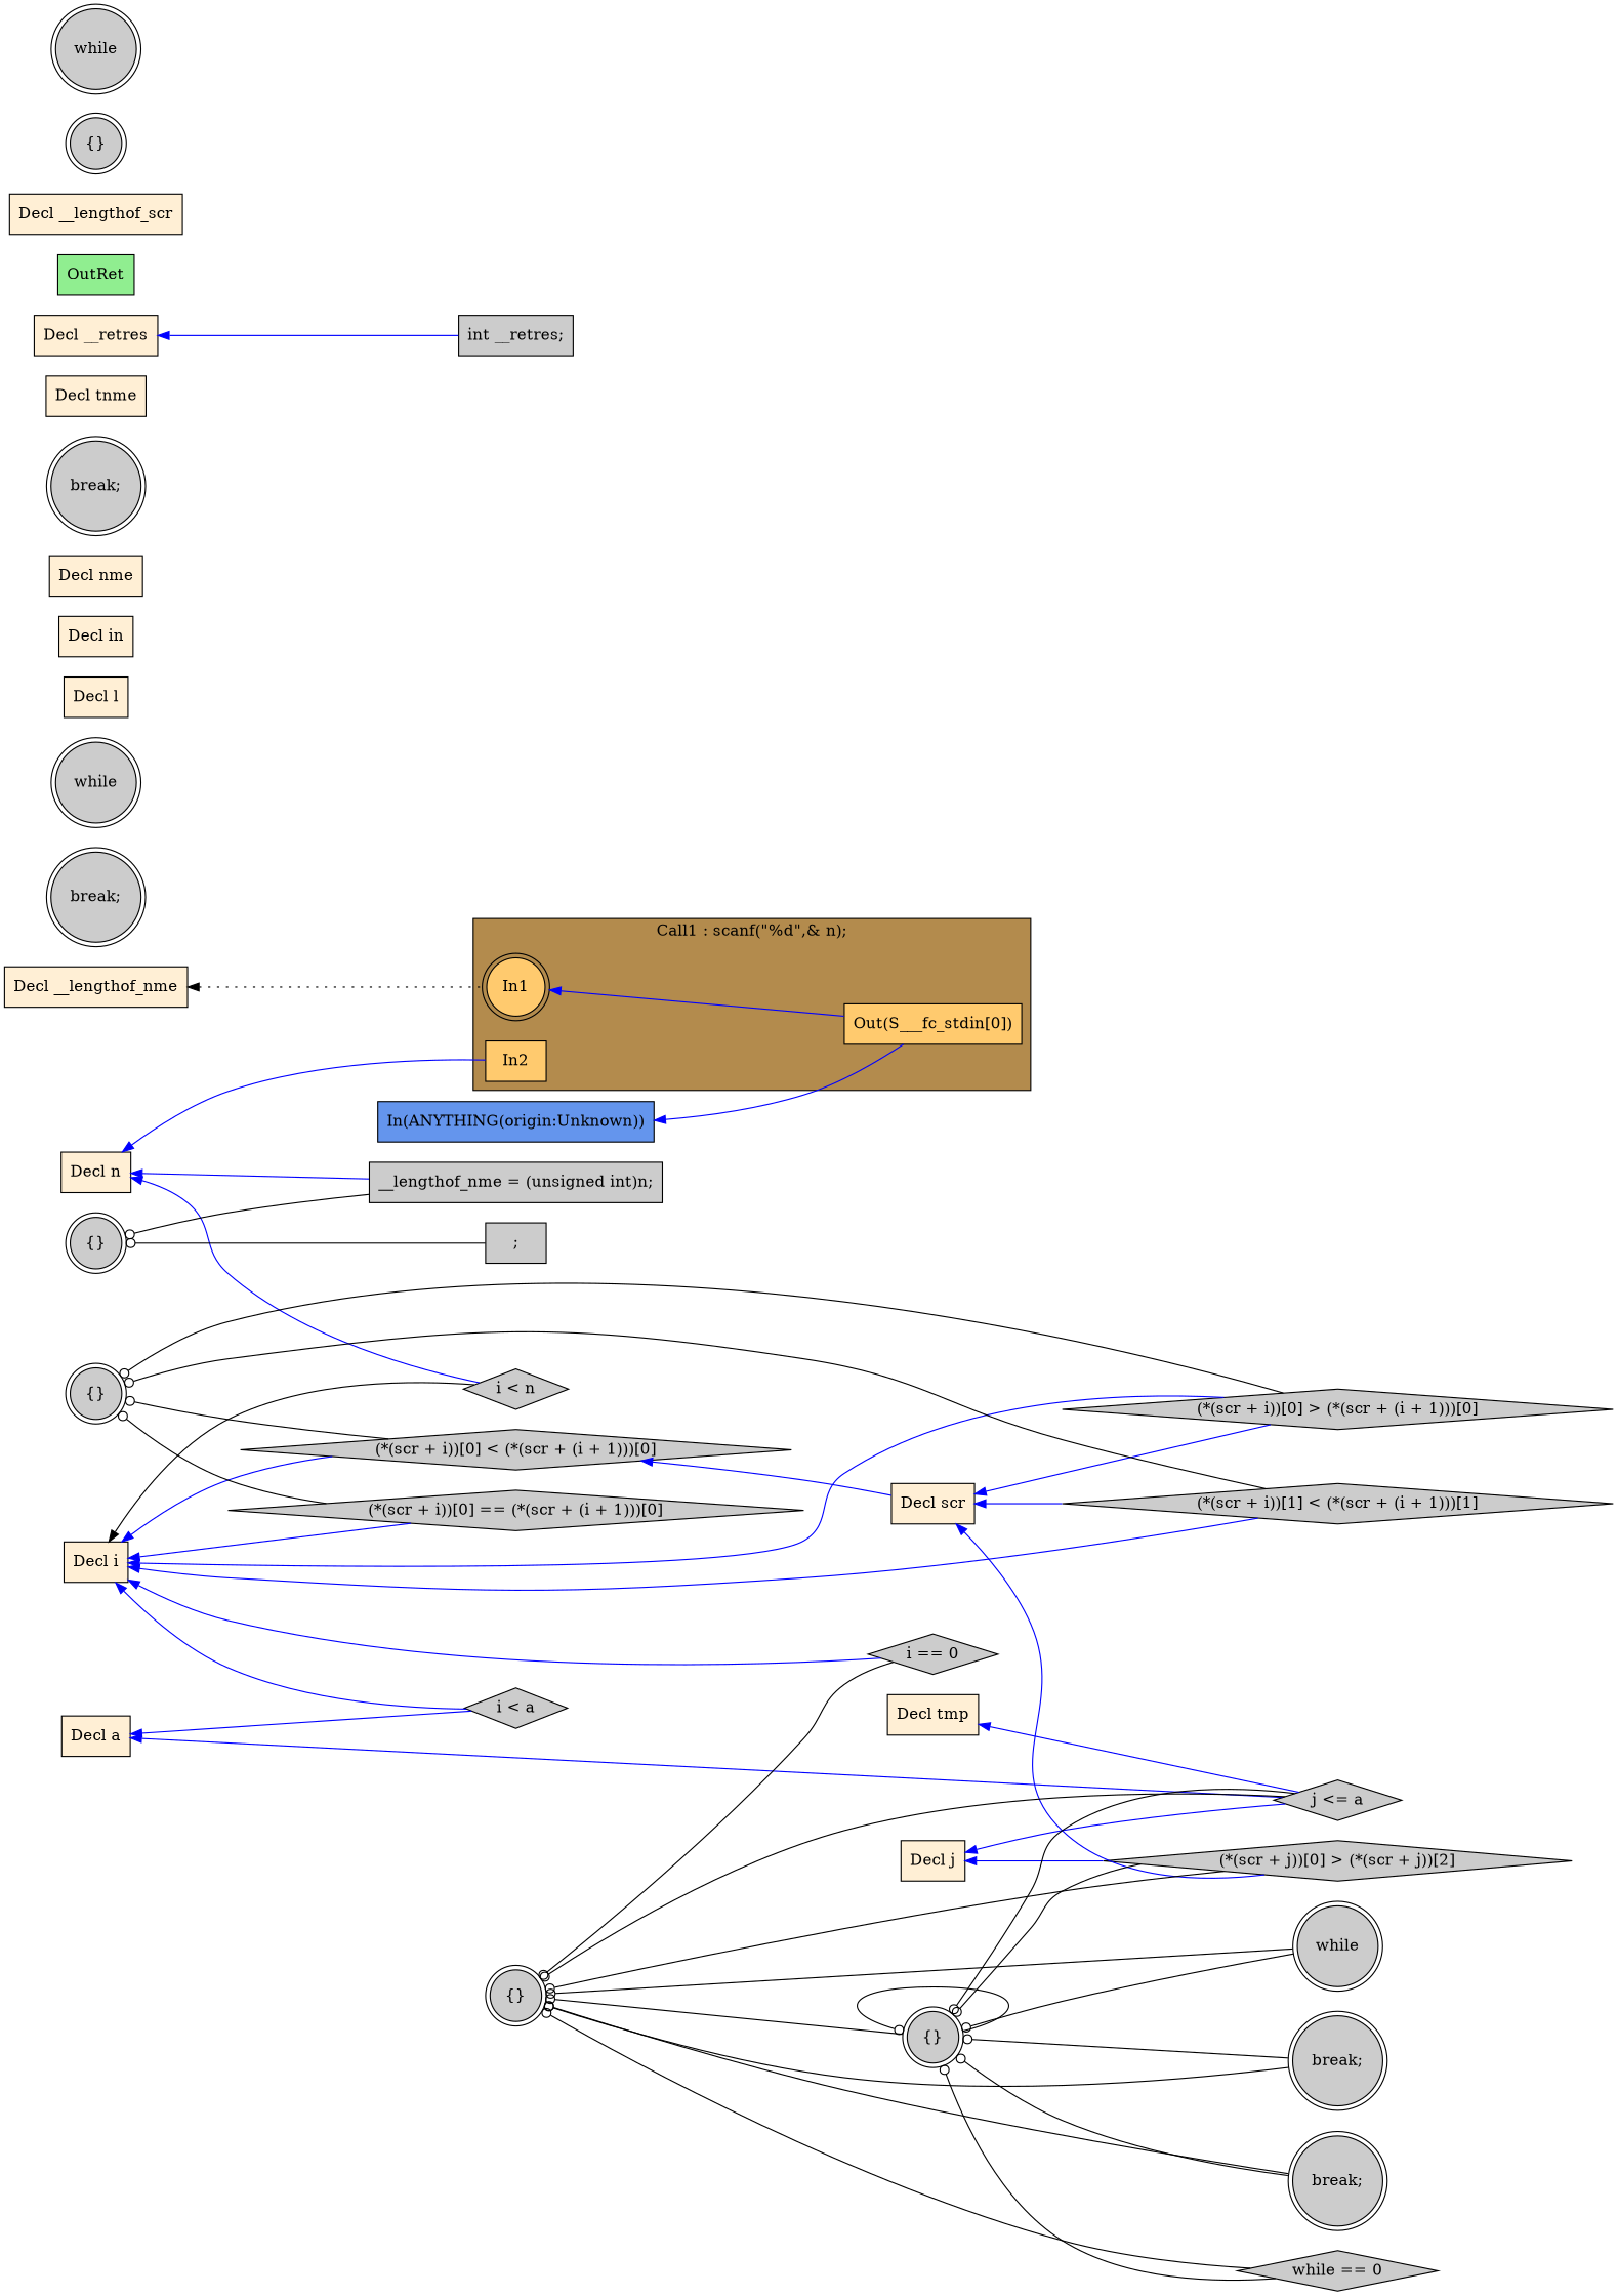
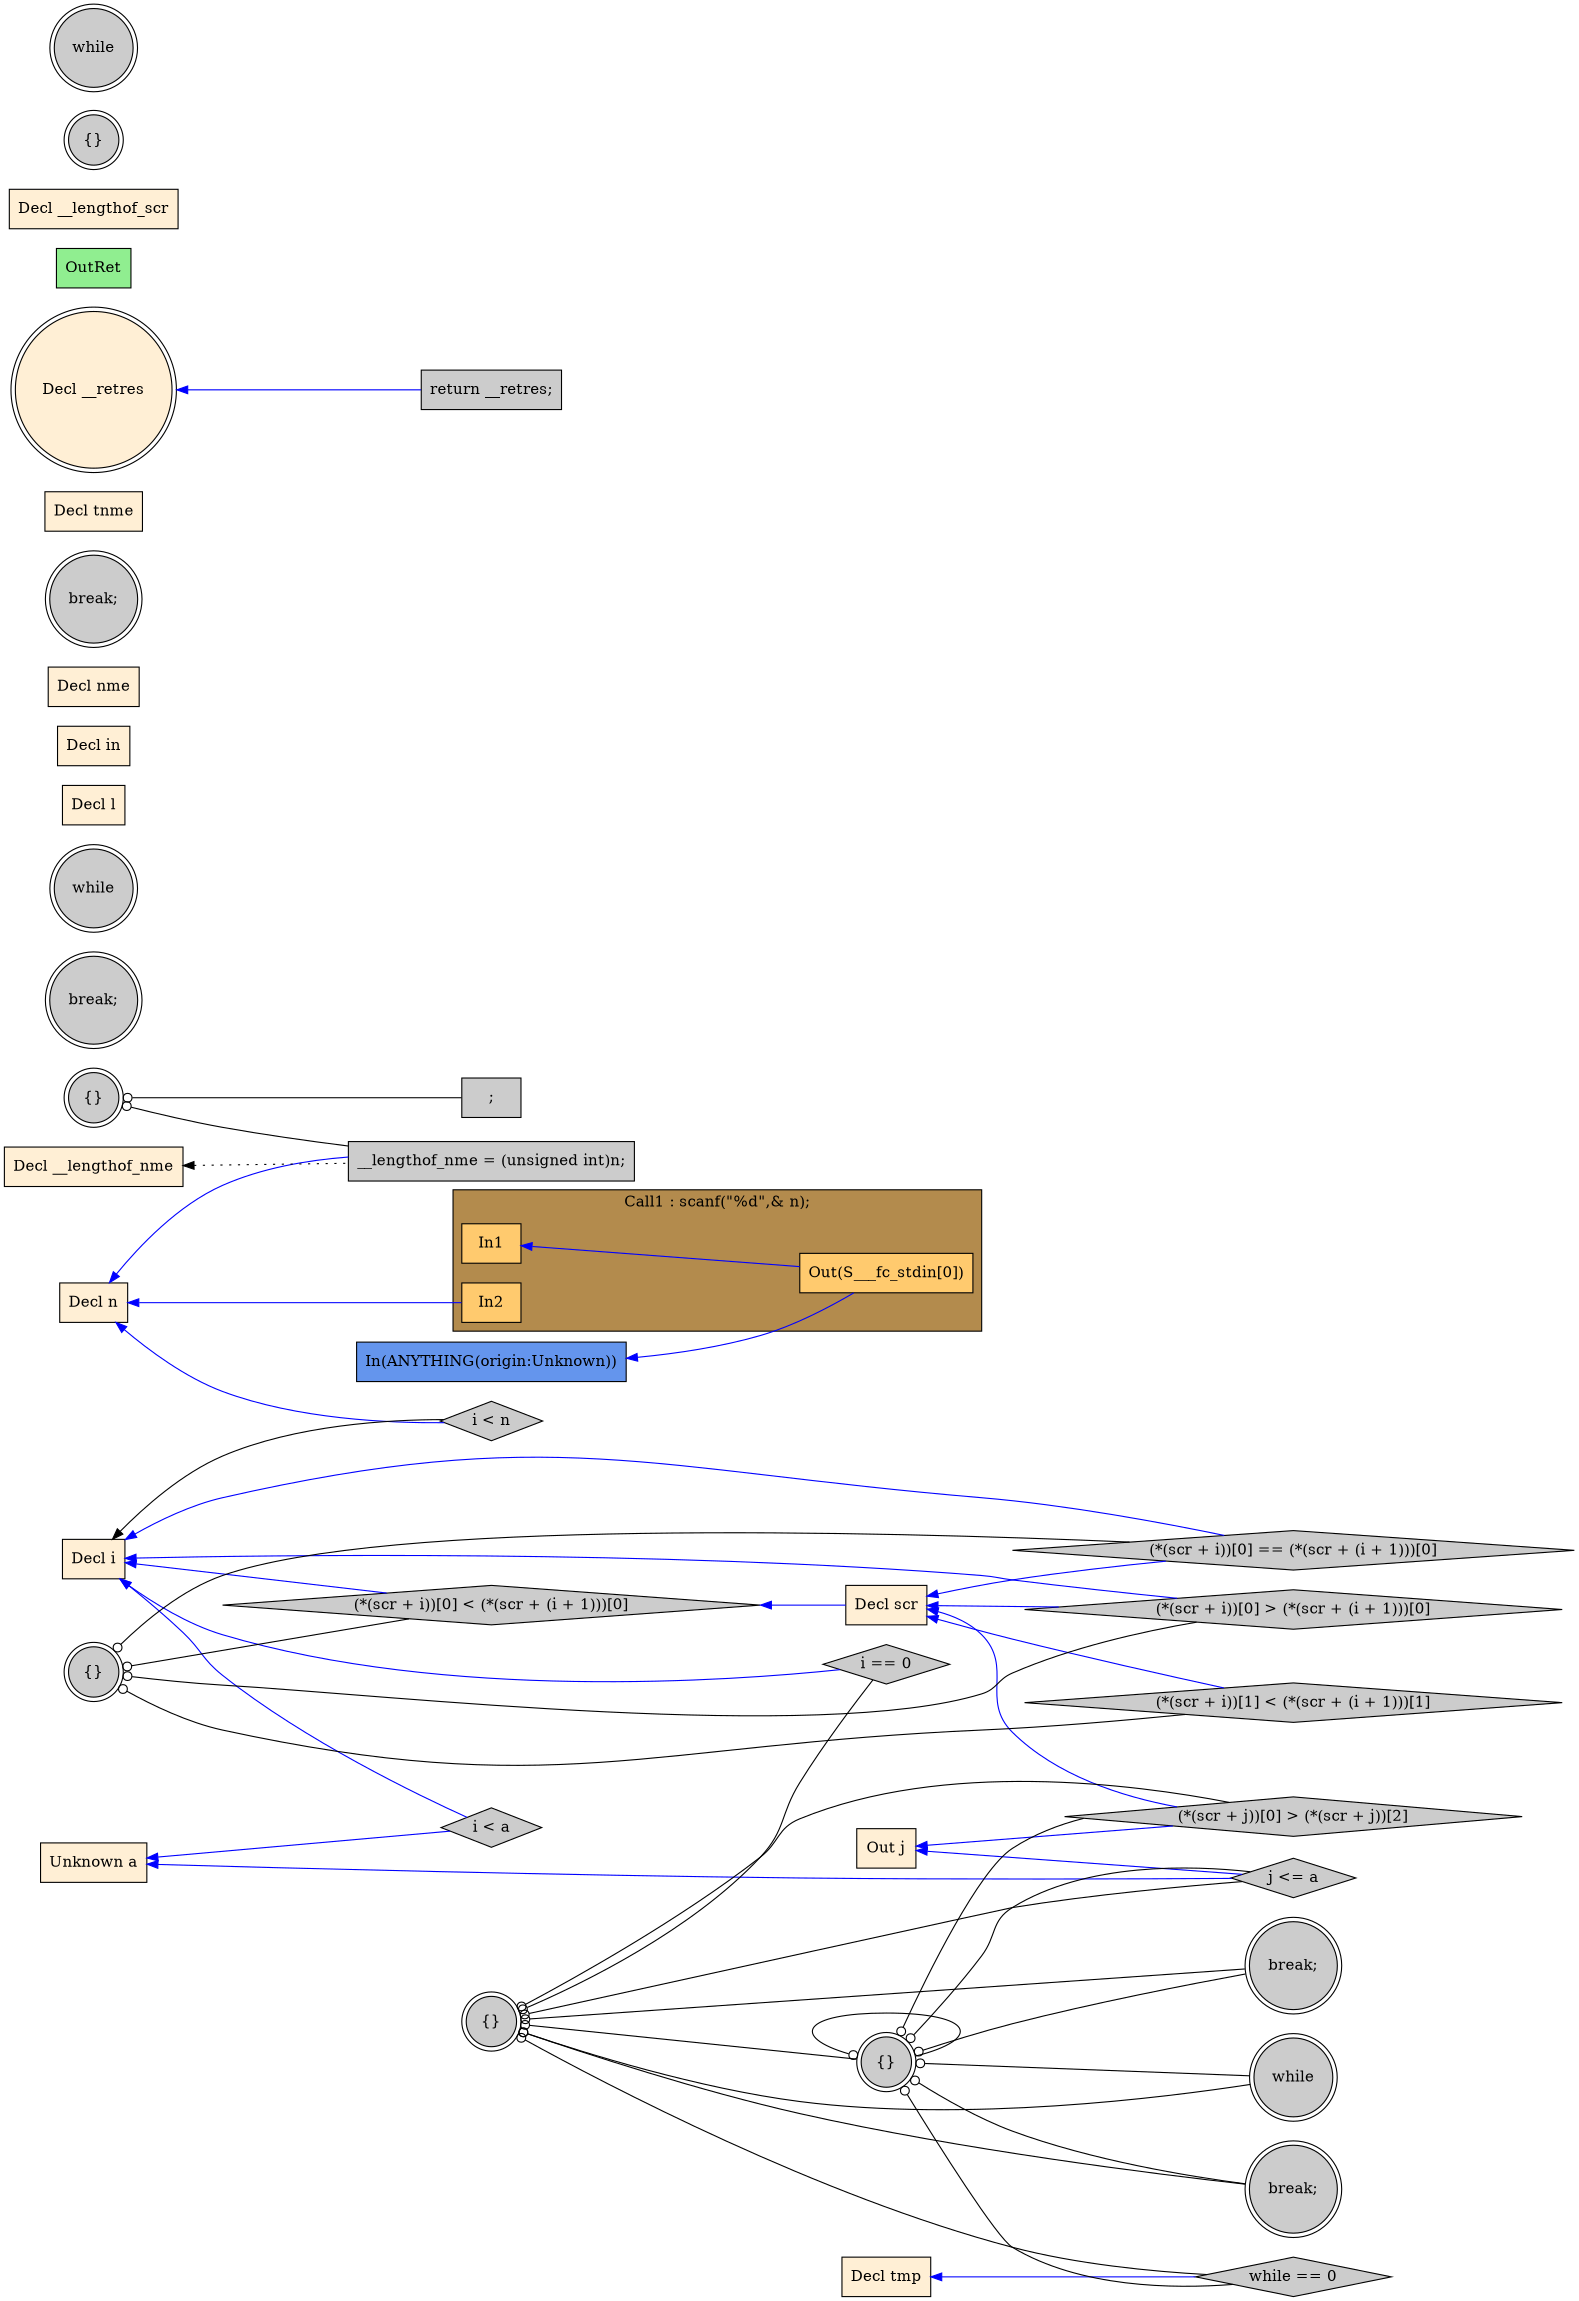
  digraph {
    rankdir=LR
    node [fillcolor="#CCCCCC" shape=box style=filled]
    edge [color="#000000" dir=back]
-   n1 [fillcolor="#FFCA6E" label=In1 shape=doublecircle]
+   n1 [fillcolor="#FFCA6E" label=In1]
    n2 [fillcolor="#FFCA6E" label=In2]
    n3 [fillcolor="#FFCA6E" label="Out(S___fc_stdin[0])"]
    n4 [label="break;" shape=doublecircle]
    n5 [label="break;" shape=doublecircle]
    n6 [label="break;" shape=doublecircle]
    n7 [fillcolor="#FFEFD5" label="Decl n"]
    n8 [label="__lengthof_nme = (unsigned int)n;"]
    n9 [label="i < n" shape=diamond]
    n10 [label=while shape=doublecircle]
    n11 [fillcolor="#FFEFD5" label="Decl i"]
    n12 [label="i < a" shape=diamond]
    n13 [label="(*(scr + i))[0] > (*(scr + (i + 1)))[0]" shape=diamond]
    n14 [label="(*(scr + i))[0] < (*(scr + (i + 1)))[0]" shape=diamond]
    n15 [label="(*(scr + i))[0] == (*(scr + (i + 1)))[0]" shape=diamond]
    n16 [label="(*(scr + i))[1] < (*(scr + (i + 1)))[1]" shape=diamond]
    n17 [label="i == 0" shape=diamond]
    n18 [fillcolor="#FFEFD5" label="Decl scr"]
-   n19 [fillcolor="#FFEFD5" label="Decl j"]
+   n19 [fillcolor="#FFEFD5" label="Out j"]
    n20 [label="j <= a" shape=diamond]
    n21 [label="(*(scr + j))[0] > (*(scr + j))[2]" shape=diamond]
    n22 [label="{}" shape=doublecircle]
    n23 [fillcolor="#FFEFD5" label="Decl l"]
-   n24 [fillcolor="#FFEFD5" label="Decl a"]
+   n24 [fillcolor="#FFEFD5" label="Unknown a"]
    n25 [fillcolor="#FFEFD5" label="Decl in"]
    n26 [fillcolor="#FFEFD5" label="Decl nme"]
    n27 [fillcolor="#FFEFD5" label="Decl __lengthof_nme"]
    n28 [label="break;" shape=doublecircle]
    n29 [fillcolor="#FFEFD5" label="Decl tnme"]
-   n30 [label="int __retres;"]
+   n30 [label="return __retres;"]
    n31 [fillcolor="#90EE90" label=OutRet]
    n32 [fillcolor="#FFEFD5" label="Decl __lengthof_scr"]
    n33 [fillcolor="#6495ED" label="In(ANYTHING(origin:Unknown))"]
    n34 [fillcolor="#FFEFD5" label="Decl tmp"]
    n35 [label="while == 0" shape=diamond]
-   n36 [fillcolor="#FFEFD5" label="Decl __retres"]
+   n36 [fillcolor="#FFEFD5" label="Decl __retres" shape=doublecircle]
    n37 [label="{}" shape=doublecircle]
    n38 [label=";"]
    n39 [label="{}" shape=doublecircle]
    n40 [label=while shape=doublecircle]
    n41 [label="{}" shape=doublecircle]
    n42 [label=while shape=doublecircle]
    n43 [label="{}" shape=doublecircle]
    subgraph cluster_1 {
      fillcolor="#B38B4D"
      label="Call1 : scanf(\"%d\",& n);"
      style=filled
      n1
      n2
      n3
    }
    n1 -> n3 [color="#0000FF"]
    n7 -> n2 [color="#0000FF"]
    n7 -> n8 [color="#0000FF"]
    n7 -> n9 [color="#0000FF"]
    n11 -> n9
    n11 -> n12 [color="#0000FF"]
    n11 -> n13 [color="#0000FF"]
    n11 -> n14 [color="#0000FF"]
    n11 -> n15 [color="#0000FF"]
-   n11 -> n16 [color="#0000FF"]
    n11 -> n17 [color="#0000FF"]
    n14 -> n18 [color="#0000FF"]
    n18 -> n13 [color="#0000FF"]
+   n18 -> n15 [color="#0000FF"]
    n18 -> n16 [color="#0000FF"]
    n18 -> n21 [color="#0000FF"]
    n19 -> n20 [color="#0000FF"]
    n19 -> n21 [color="#0000FF"]
    n22 -> n13 [arrowtail=odot]
    n22 -> n14 [arrowtail=odot]
    n22 -> n15 [arrowtail=odot]
    n22 -> n16 [arrowtail=odot]
    n24 -> n12 [color="#0000FF"]
    n24 -> n20 [color="#0000FF"]
-   n27 -> n1 [style=dotted]
+   n27 -> n8 [style=dotted]
    n33 -> n3 [color="#0000FF"]
-   n34 -> n20 [color="#0000FF"]
+   n34 -> n35 [color="#0000FF"]
    n36 -> n30 [color="#0000FF"]
    n37 -> n8 [arrowtail=odot]
    n37 -> n38 [arrowtail=odot]
    n41 -> n4 [arrowtail=odot]
    n41 -> n5 [arrowtail=odot]
    n41 -> n17 [arrowtail=odot]
    n41 -> n20 [arrowtail=odot]
    n41 -> n21 [arrowtail=odot]
    n41 -> n35 [arrowtail=odot]
    n41 -> n42 [arrowtail=odot]
    n41 -> n43 [arrowtail=odot]
    n43 -> n4 [arrowtail=odot]
    n43 -> n5 [arrowtail=odot]
    n43 -> n20 [arrowtail=odot]
    n43 -> n21 [arrowtail=odot]
    n43 -> n35 [arrowtail=odot]
    n43 -> n42 [arrowtail=odot]
    n43 -> n43 [arrowtail=odot]
  }
